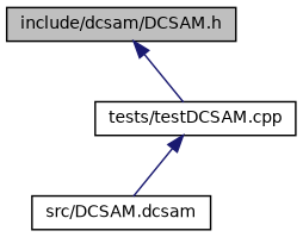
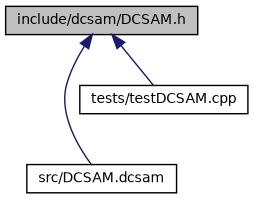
  digraph {
    node [color=black fillcolor=white fontname=Helvetica fontsize=10 shape=record style=filled]
    edge [color=midnightblue dir=back fontname=Helvetica fontsize=10 labelfontname=Helvetica labelfontsize=10 style=solid]
    n1 [fillcolor=grey75 fontcolor=black height=0.2 label="include/dcsam/DCSAM.h" width=0.4]
    n2 [height=0.2 label="src/DCSAM.dcsam" width=0.4]
    n3 [height=0.2 label="tests/testDCSAM.cpp" width=0.4]
-   n3 -> n2
+   n1 -> n2
    n1 -> n3
  }
